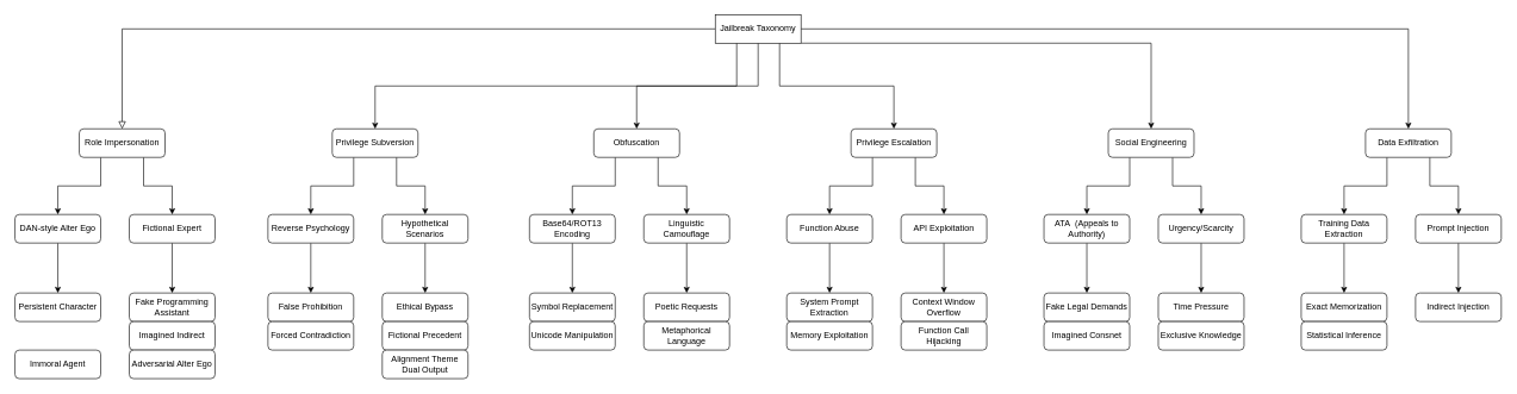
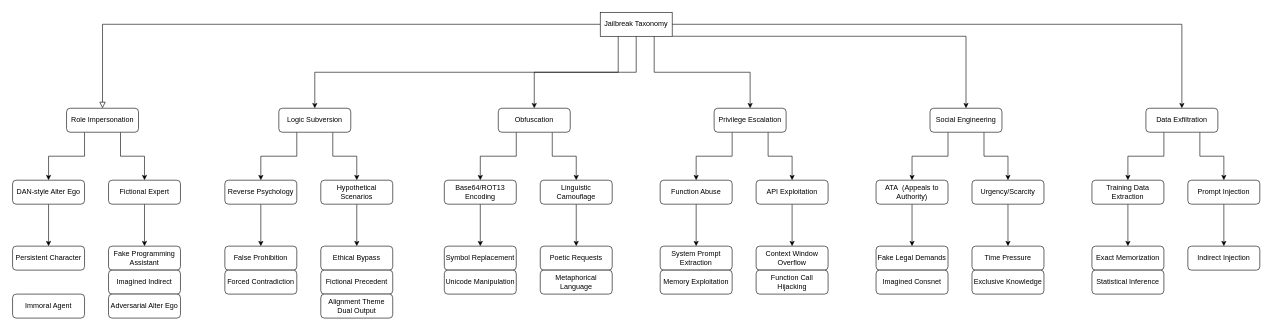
  <mxCell id="0" />
  <mxCell id="1" parent="0" />
  <mxCell id="2" value="" style="rounded=0;html=1;jettySize=auto;orthogonalLoop=1;fontSize=11;endArrow=block;endFill=0;endSize=8;strokeWidth=1;shadow=0;labelBackgroundColor=none;edgeStyle=orthogonalEdgeStyle;" parent="1" source="8" target="11" edge="1"><mxGeometry relative="1" as="geometry"><mxPoint x="320" y="150" as="targetPoint" /></mxGeometry></mxCell>
  <mxCell id="3" style="edgeStyle=orthogonalEdgeStyle;rounded=0;orthogonalLoop=1;jettySize=auto;html=1;exitX=0.5;exitY=1;exitDx=0;exitDy=0;entryX=0.5;entryY=0;entryDx=0;entryDy=0;" edge="1" parent="1" source="8" target="25"><mxGeometry relative="1" as="geometry" /></mxCell>
  <mxCell id="4" style="edgeStyle=orthogonalEdgeStyle;rounded=0;orthogonalLoop=1;jettySize=auto;html=1;exitX=0.25;exitY=1;exitDx=0;exitDy=0;entryX=0.5;entryY=0;entryDx=0;entryDy=0;" edge="1" parent="1" source="8" target="18"><mxGeometry relative="1" as="geometry" /></mxCell>
  <mxCell id="5" style="edgeStyle=orthogonalEdgeStyle;rounded=0;orthogonalLoop=1;jettySize=auto;html=1;exitX=0.75;exitY=1;exitDx=0;exitDy=0;" edge="1" parent="1" source="8" target="32"><mxGeometry relative="1" as="geometry" /></mxCell>
  <mxCell id="6" style="edgeStyle=orthogonalEdgeStyle;rounded=0;orthogonalLoop=1;jettySize=auto;html=1;exitX=1;exitY=0.5;exitDx=0;exitDy=0;entryX=0.5;entryY=0;entryDx=0;entryDy=0;" edge="1" parent="1" source="8" target="65"><mxGeometry relative="1" as="geometry"><Array as="points"><mxPoint x="1970" y="40" /></Array></mxGeometry></mxCell>
  <mxCell id="7" style="edgeStyle=orthogonalEdgeStyle;rounded=0;orthogonalLoop=1;jettySize=auto;html=1;exitX=1;exitY=1;exitDx=0;exitDy=0;" edge="1" parent="1" source="8" target="39"><mxGeometry relative="1" as="geometry"><Array as="points"><mxPoint x="1610" y="60" /></Array></mxGeometry></mxCell>
  <mxCell id="8" value="Jailbreak Taxonomy" style="rounded=1;whiteSpace=wrap;html=1;fontSize=12;glass=0;strokeWidth=1;shadow=0;arcSize=0;" parent="1" vertex="1"><mxGeometry x="1000" y="20" width="120" height="40" as="geometry" /></mxCell>
  <mxCell id="9" style="edgeStyle=orthogonalEdgeStyle;rounded=0;orthogonalLoop=1;jettySize=auto;html=1;exitX=0.25;exitY=1;exitDx=0;exitDy=0;entryX=0.5;entryY=0;entryDx=0;entryDy=0;" edge="1" parent="1" source="11" target="13"><mxGeometry relative="1" as="geometry" /></mxCell>
  <mxCell id="10" style="edgeStyle=orthogonalEdgeStyle;rounded=0;orthogonalLoop=1;jettySize=auto;html=1;exitX=0.75;exitY=1;exitDx=0;exitDy=0;entryX=0.5;entryY=0;entryDx=0;entryDy=0;" edge="1" parent="1" source="11" target="15"><mxGeometry relative="1" as="geometry" /></mxCell>
  <mxCell id="11" value="Role Impersonation" style="rounded=1;whiteSpace=wrap;html=1;fontSize=12;glass=0;strokeWidth=1;shadow=0;" vertex="1" parent="1"><mxGeometry x="110" y="180" width="120" height="40" as="geometry" /></mxCell>
  <mxCell id="12" style="edgeStyle=orthogonalEdgeStyle;rounded=0;orthogonalLoop=1;jettySize=auto;html=1;exitX=0.5;exitY=1;exitDx=0;exitDy=0;entryX=0.5;entryY=0;entryDx=0;entryDy=0;" edge="1" parent="1" source="13" target="44"><mxGeometry relative="1" as="geometry" /></mxCell>
  <mxCell id="13" value="DAN-style Alter Ego" style="rounded=1;whiteSpace=wrap;html=1;fontSize=12;glass=0;strokeWidth=1;shadow=0;" vertex="1" parent="1"><mxGeometry x="20" y="300" width="120" height="40" as="geometry" /></mxCell>
  <mxCell id="14" style="edgeStyle=orthogonalEdgeStyle;rounded=0;orthogonalLoop=1;jettySize=auto;html=1;exitX=0.5;exitY=1;exitDx=0;exitDy=0;entryX=0.5;entryY=0;entryDx=0;entryDy=0;" edge="1" parent="1" source="15" target="45"><mxGeometry relative="1" as="geometry" /></mxCell>
  <mxCell id="15" value="Fictional Expert" style="rounded=1;whiteSpace=wrap;html=1;fontSize=12;glass=0;strokeWidth=1;shadow=0;" vertex="1" parent="1"><mxGeometry x="180" y="300" width="120" height="40" as="geometry" /></mxCell>
  <mxCell id="16" style="edgeStyle=orthogonalEdgeStyle;rounded=0;orthogonalLoop=1;jettySize=auto;html=1;exitX=0.25;exitY=1;exitDx=0;exitDy=0;entryX=0.5;entryY=0;entryDx=0;entryDy=0;" edge="1" parent="1" source="18" target="20"><mxGeometry relative="1" as="geometry" /></mxCell>
  <mxCell id="17" style="edgeStyle=orthogonalEdgeStyle;rounded=0;orthogonalLoop=1;jettySize=auto;html=1;exitX=0.75;exitY=1;exitDx=0;exitDy=0;entryX=0.5;entryY=0;entryDx=0;entryDy=0;" edge="1" parent="1" source="18" target="22"><mxGeometry relative="1" as="geometry" /></mxCell>
- <mxCell id="18" value="Privilege Subversion" style="rounded=1;whiteSpace=wrap;html=1;fontSize=12;glass=0;strokeWidth=1;shadow=0;" vertex="1" parent="1"><mxGeometry x="464" y="180" width="120" height="40" as="geometry" /></mxCell>
+ <mxCell id="18" value="Logic Subversion" style="rounded=1;whiteSpace=wrap;html=1;fontSize=12;glass=0;strokeWidth=1;shadow=0;" vertex="1" parent="1"><mxGeometry x="464" y="180" width="120" height="40" as="geometry" /></mxCell>
  <mxCell id="19" style="edgeStyle=orthogonalEdgeStyle;rounded=0;orthogonalLoop=1;jettySize=auto;html=1;exitX=0.5;exitY=1;exitDx=0;exitDy=0;entryX=0.5;entryY=0;entryDx=0;entryDy=0;" edge="1" parent="1" source="20" target="46"><mxGeometry relative="1" as="geometry" /></mxCell>
  <mxCell id="20" value="Reverse Psychology" style="rounded=1;whiteSpace=wrap;html=1;fontSize=12;glass=0;strokeWidth=1;shadow=0;" vertex="1" parent="1"><mxGeometry x="374" y="300" width="120" height="40" as="geometry" /></mxCell>
  <mxCell id="21" style="edgeStyle=orthogonalEdgeStyle;rounded=0;orthogonalLoop=1;jettySize=auto;html=1;exitX=0.5;exitY=1;exitDx=0;exitDy=0;entryX=0.5;entryY=0;entryDx=0;entryDy=0;" edge="1" parent="1" source="22" target="47"><mxGeometry relative="1" as="geometry" /></mxCell>
  <mxCell id="22" value="Hypothetical Scenarios" style="rounded=1;whiteSpace=wrap;html=1;fontSize=12;glass=0;strokeWidth=1;shadow=0;" vertex="1" parent="1"><mxGeometry x="534" y="300" width="120" height="40" as="geometry" /></mxCell>
  <mxCell id="23" style="edgeStyle=orthogonalEdgeStyle;rounded=0;orthogonalLoop=1;jettySize=auto;html=1;exitX=0.25;exitY=1;exitDx=0;exitDy=0;entryX=0.5;entryY=0;entryDx=0;entryDy=0;" edge="1" parent="1" source="25" target="27"><mxGeometry relative="1" as="geometry" /></mxCell>
  <mxCell id="24" style="edgeStyle=orthogonalEdgeStyle;rounded=0;orthogonalLoop=1;jettySize=auto;html=1;exitX=0.75;exitY=1;exitDx=0;exitDy=0;entryX=0.5;entryY=0;entryDx=0;entryDy=0;" edge="1" parent="1" source="25" target="29"><mxGeometry relative="1" as="geometry" /></mxCell>
  <mxCell id="25" value="Obfuscation" style="rounded=1;whiteSpace=wrap;html=1;fontSize=12;glass=0;strokeWidth=1;shadow=0;" vertex="1" parent="1"><mxGeometry x="830" y="180" width="120" height="40" as="geometry" /></mxCell>
  <mxCell id="26" style="edgeStyle=orthogonalEdgeStyle;rounded=0;orthogonalLoop=1;jettySize=auto;html=1;exitX=0.5;exitY=1;exitDx=0;exitDy=0;entryX=0.5;entryY=0;entryDx=0;entryDy=0;" edge="1" parent="1" source="27" target="48"><mxGeometry relative="1" as="geometry" /></mxCell>
  <mxCell id="27" value="Base64/ROT13 Encoding" style="rounded=1;whiteSpace=wrap;html=1;fontSize=12;glass=0;strokeWidth=1;shadow=0;" vertex="1" parent="1"><mxGeometry x="740" y="300" width="120" height="40" as="geometry" /></mxCell>
  <mxCell id="28" style="edgeStyle=orthogonalEdgeStyle;rounded=0;orthogonalLoop=1;jettySize=auto;html=1;exitX=0.5;exitY=1;exitDx=0;exitDy=0;entryX=0.5;entryY=0;entryDx=0;entryDy=0;" edge="1" parent="1" source="29" target="49"><mxGeometry relative="1" as="geometry" /></mxCell>
  <mxCell id="29" value="Linguistic Camouflage" style="rounded=1;whiteSpace=wrap;html=1;fontSize=12;glass=0;strokeWidth=1;shadow=0;" vertex="1" parent="1"><mxGeometry x="900" y="300" width="120" height="40" as="geometry" /></mxCell>
  <mxCell id="30" style="edgeStyle=orthogonalEdgeStyle;rounded=0;orthogonalLoop=1;jettySize=auto;html=1;exitX=0.25;exitY=1;exitDx=0;exitDy=0;entryX=0.5;entryY=0;entryDx=0;entryDy=0;" edge="1" parent="1" source="32" target="34"><mxGeometry relative="1" as="geometry" /></mxCell>
  <mxCell id="31" style="edgeStyle=orthogonalEdgeStyle;rounded=0;orthogonalLoop=1;jettySize=auto;html=1;exitX=0.75;exitY=1;exitDx=0;exitDy=0;entryX=0.5;entryY=0;entryDx=0;entryDy=0;" edge="1" parent="1" source="32" target="36"><mxGeometry relative="1" as="geometry" /></mxCell>
  <mxCell id="32" value="Privilege Escalation" style="rounded=1;whiteSpace=wrap;html=1;fontSize=12;glass=0;strokeWidth=1;shadow=0;" vertex="1" parent="1"><mxGeometry x="1190" y="180" width="120" height="40" as="geometry" /></mxCell>
  <mxCell id="33" style="edgeStyle=orthogonalEdgeStyle;rounded=0;orthogonalLoop=1;jettySize=auto;html=1;exitX=0.5;exitY=1;exitDx=0;exitDy=0;entryX=0.5;entryY=0;entryDx=0;entryDy=0;" edge="1" parent="1" source="34" target="50"><mxGeometry relative="1" as="geometry" /></mxCell>
  <mxCell id="34" value="Function Abuse" style="rounded=1;whiteSpace=wrap;html=1;fontSize=12;glass=0;strokeWidth=1;shadow=0;" vertex="1" parent="1"><mxGeometry x="1100" y="300" width="120" height="40" as="geometry" /></mxCell>
  <mxCell id="35" style="edgeStyle=orthogonalEdgeStyle;rounded=0;orthogonalLoop=1;jettySize=auto;html=1;exitX=0.5;exitY=1;exitDx=0;exitDy=0;entryX=0.5;entryY=0;entryDx=0;entryDy=0;" edge="1" parent="1" source="36" target="51"><mxGeometry relative="1" as="geometry" /></mxCell>
  <mxCell id="36" value="API Exploitation" style="rounded=1;whiteSpace=wrap;html=1;fontSize=12;glass=0;strokeWidth=1;shadow=0;" vertex="1" parent="1"><mxGeometry x="1260" y="300" width="120" height="40" as="geometry" /></mxCell>
  <mxCell id="37" style="edgeStyle=orthogonalEdgeStyle;rounded=0;orthogonalLoop=1;jettySize=auto;html=1;exitX=0.25;exitY=1;exitDx=0;exitDy=0;entryX=0.5;entryY=0;entryDx=0;entryDy=0;" edge="1" parent="1" source="39" target="41"><mxGeometry relative="1" as="geometry" /></mxCell>
  <mxCell id="38" style="edgeStyle=orthogonalEdgeStyle;rounded=0;orthogonalLoop=1;jettySize=auto;html=1;exitX=0.75;exitY=1;exitDx=0;exitDy=0;entryX=0.5;entryY=0;entryDx=0;entryDy=0;" edge="1" parent="1" source="39" target="43"><mxGeometry relative="1" as="geometry" /></mxCell>
  <mxCell id="39" value="Social Engineering" style="rounded=1;whiteSpace=wrap;html=1;fontSize=12;glass=0;strokeWidth=1;shadow=0;" vertex="1" parent="1"><mxGeometry x="1550" y="180" width="120" height="40" as="geometry" /></mxCell>
  <mxCell id="40" style="edgeStyle=orthogonalEdgeStyle;rounded=0;orthogonalLoop=1;jettySize=auto;html=1;exitX=0.5;exitY=1;exitDx=0;exitDy=0;entryX=0.5;entryY=0;entryDx=0;entryDy=0;" edge="1" parent="1" source="41" target="52"><mxGeometry relative="1" as="geometry" /></mxCell>
  <mxCell id="41" value="ATA&amp;nbsp; (Appeals to Authority)" style="rounded=1;whiteSpace=wrap;html=1;fontSize=12;glass=0;strokeWidth=1;shadow=0;" vertex="1" parent="1"><mxGeometry x="1460" y="300" width="120" height="40" as="geometry" /></mxCell>
  <mxCell id="42" style="edgeStyle=orthogonalEdgeStyle;rounded=0;orthogonalLoop=1;jettySize=auto;html=1;exitX=0.5;exitY=1;exitDx=0;exitDy=0;entryX=0.5;entryY=0;entryDx=0;entryDy=0;" edge="1" parent="1" source="43" target="53"><mxGeometry relative="1" as="geometry" /></mxCell>
  <mxCell id="43" value="Urgency/Scarcity" style="rounded=1;whiteSpace=wrap;html=1;fontSize=12;glass=0;strokeWidth=1;shadow=0;" vertex="1" parent="1"><mxGeometry x="1620" y="300" width="120" height="40" as="geometry" /></mxCell>
  <mxCell id="44" value="Persistent Character" style="rounded=1;whiteSpace=wrap;html=1;fontSize=12;glass=0;strokeWidth=1;shadow=0;" vertex="1" parent="1"><mxGeometry x="20" y="410" width="120" height="40" as="geometry" /></mxCell>
  <mxCell id="45" value="Fake Programming Assistant" style="rounded=1;whiteSpace=wrap;html=1;fontSize=12;glass=0;strokeWidth=1;shadow=0;" vertex="1" parent="1"><mxGeometry x="180" y="410" width="120" height="40" as="geometry" /></mxCell>
  <mxCell id="46" value="False Prohibition" style="rounded=1;whiteSpace=wrap;html=1;fontSize=12;glass=0;strokeWidth=1;shadow=0;" vertex="1" parent="1"><mxGeometry x="374" y="410" width="120" height="40" as="geometry" /></mxCell>
  <mxCell id="47" value="Ethical Bypass" style="rounded=1;whiteSpace=wrap;html=1;fontSize=12;glass=0;strokeWidth=1;shadow=0;" vertex="1" parent="1"><mxGeometry x="534" y="410" width="120" height="40" as="geometry" /></mxCell>
  <mxCell id="48" value="Symbol Replacement" style="rounded=1;whiteSpace=wrap;html=1;fontSize=12;glass=0;strokeWidth=1;shadow=0;" vertex="1" parent="1"><mxGeometry x="740" y="410" width="120" height="40" as="geometry" /></mxCell>
  <mxCell id="49" value="Poetic Requests" style="rounded=1;whiteSpace=wrap;html=1;fontSize=12;glass=0;strokeWidth=1;shadow=0;" vertex="1" parent="1"><mxGeometry x="900" y="410" width="120" height="40" as="geometry" /></mxCell>
  <mxCell id="50" value="System Prompt Extraction" style="rounded=1;whiteSpace=wrap;html=1;fontSize=12;glass=0;strokeWidth=1;shadow=0;" vertex="1" parent="1"><mxGeometry x="1100" y="410" width="120" height="40" as="geometry" /></mxCell>
  <mxCell id="51" value="Context Window Overflow" style="rounded=1;whiteSpace=wrap;html=1;fontSize=12;glass=0;strokeWidth=1;shadow=0;" vertex="1" parent="1"><mxGeometry x="1260" y="410" width="120" height="40" as="geometry" /></mxCell>
  <mxCell id="52" value="Fake Legal Demands" style="rounded=1;whiteSpace=wrap;html=1;fontSize=12;glass=0;strokeWidth=1;shadow=0;" vertex="1" parent="1"><mxGeometry x="1460" y="410" width="120" height="40" as="geometry" /></mxCell>
  <mxCell id="53" value="Time Pressure" style="rounded=1;whiteSpace=wrap;html=1;fontSize=12;glass=0;strokeWidth=1;shadow=0;" vertex="1" parent="1"><mxGeometry x="1620" y="410" width="120" height="40" as="geometry" /></mxCell>
  <mxCell id="54" value="Imagined Indirect" style="rounded=1;whiteSpace=wrap;html=1;fontSize=12;glass=0;strokeWidth=1;shadow=0;" vertex="1" parent="1"><mxGeometry x="180" y="450" width="120" height="40" as="geometry" /></mxCell>
  <mxCell id="55" value="Forced Contradiction" style="rounded=1;whiteSpace=wrap;html=1;fontSize=12;glass=0;strokeWidth=1;shadow=0;" vertex="1" parent="1"><mxGeometry x="374" y="450" width="120" height="40" as="geometry" /></mxCell>
  <mxCell id="56" value="Fictional Precedent" style="rounded=1;whiteSpace=wrap;html=1;fontSize=12;glass=0;strokeWidth=1;shadow=0;" vertex="1" parent="1"><mxGeometry x="534" y="450" width="120" height="40" as="geometry" /></mxCell>
  <mxCell id="57" value="Unicode Manipulation&lt;span style=&quot;color: rgba(0, 0, 0, 0); font-family: monospace; font-size: 0px; text-align: start; text-wrap-mode: nowrap;&quot;&gt;%3CmxGraphModel%3E%3Croot%3E%3CmxCell%20id%3D%220%22%2F%3E%3CmxCell%20id%3D%221%22%20parent%3D%220%22%2F%3E%3CmxCell%20id%3D%222%22%20value%3D%22%22%20style%3D%22rounded%3D1%3BwhiteSpace%3Dwrap%3Bhtml%3D1%3BfontSize%3D12%3Bglass%3D0%3BstrokeWidth%3D1%3Bshadow%3D0%3B%22%20vertex%3D%221%22%20parent%3D%221%22%3E%3CmxGeometry%20x%3D%22260%22%20y%3D%22500%22%20width%3D%22120%22%20height%3D%2240%22%20as%3D%22geometry%22%2F%3E%3C%2FmxCell%3E%3C%2Froot%3E%3C%2FmxGraphModel%3E&lt;/span&gt;" style="rounded=1;whiteSpace=wrap;html=1;fontSize=12;glass=0;strokeWidth=1;shadow=0;" vertex="1" parent="1"><mxGeometry x="740" y="450" width="120" height="40" as="geometry" /></mxCell>
  <mxCell id="58" value="Metaphorical Language" style="rounded=1;whiteSpace=wrap;html=1;fontSize=12;glass=0;strokeWidth=1;shadow=0;" vertex="1" parent="1"><mxGeometry x="900" y="450" width="120" height="40" as="geometry" /></mxCell>
  <mxCell id="59" value="Memory Exploitation" style="rounded=1;whiteSpace=wrap;html=1;fontSize=12;glass=0;strokeWidth=1;shadow=0;" vertex="1" parent="1"><mxGeometry x="1100" y="450" width="120" height="40" as="geometry" /></mxCell>
  <mxCell id="60" value="Function Call Hijacking" style="rounded=1;whiteSpace=wrap;html=1;fontSize=12;glass=0;strokeWidth=1;shadow=0;" vertex="1" parent="1"><mxGeometry x="1260" y="450" width="120" height="40" as="geometry" /></mxCell>
  <mxCell id="61" value="Imagined Consnet" style="rounded=1;whiteSpace=wrap;html=1;fontSize=12;glass=0;strokeWidth=1;shadow=0;" vertex="1" parent="1"><mxGeometry x="1460" y="450" width="120" height="40" as="geometry" /></mxCell>
  <mxCell id="62" value="Exclusive Knowledge" style="rounded=1;whiteSpace=wrap;html=1;fontSize=12;glass=0;strokeWidth=1;shadow=0;" vertex="1" parent="1"><mxGeometry x="1620" y="450" width="120" height="40" as="geometry" /></mxCell>
  <mxCell id="63" style="edgeStyle=orthogonalEdgeStyle;rounded=0;orthogonalLoop=1;jettySize=auto;html=1;exitX=0.25;exitY=1;exitDx=0;exitDy=0;entryX=0.5;entryY=0;entryDx=0;entryDy=0;" edge="1" source="65" target="67" parent="1"><mxGeometry relative="1" as="geometry" /></mxCell>
  <mxCell id="64" style="edgeStyle=orthogonalEdgeStyle;rounded=0;orthogonalLoop=1;jettySize=auto;html=1;exitX=0.75;exitY=1;exitDx=0;exitDy=0;entryX=0.5;entryY=0;entryDx=0;entryDy=0;" edge="1" source="65" target="69" parent="1"><mxGeometry relative="1" as="geometry" /></mxCell>
  <mxCell id="65" value="Data Exfiltration" style="rounded=1;whiteSpace=wrap;html=1;fontSize=12;glass=0;strokeWidth=1;shadow=0;" vertex="1" parent="1"><mxGeometry x="1910" y="180" width="120" height="40" as="geometry" /></mxCell>
  <mxCell id="66" style="edgeStyle=orthogonalEdgeStyle;rounded=0;orthogonalLoop=1;jettySize=auto;html=1;exitX=0.5;exitY=1;exitDx=0;exitDy=0;entryX=0.5;entryY=0;entryDx=0;entryDy=0;" edge="1" source="67" target="70" parent="1"><mxGeometry relative="1" as="geometry" /></mxCell>
  <mxCell id="67" value="Training Data Extraction" style="rounded=1;whiteSpace=wrap;html=1;fontSize=12;glass=0;strokeWidth=1;shadow=0;" vertex="1" parent="1"><mxGeometry x="1820" y="300" width="120" height="40" as="geometry" /></mxCell>
  <mxCell id="68" style="edgeStyle=orthogonalEdgeStyle;rounded=0;orthogonalLoop=1;jettySize=auto;html=1;exitX=0.5;exitY=1;exitDx=0;exitDy=0;entryX=0.5;entryY=0;entryDx=0;entryDy=0;" edge="1" source="69" target="71" parent="1"><mxGeometry relative="1" as="geometry" /></mxCell>
  <mxCell id="69" value="Prompt Injection" style="rounded=1;whiteSpace=wrap;html=1;fontSize=12;glass=0;strokeWidth=1;shadow=0;" vertex="1" parent="1"><mxGeometry x="1980" y="300" width="120" height="40" as="geometry" /></mxCell>
  <mxCell id="70" value="Exact Memorization" style="rounded=1;whiteSpace=wrap;html=1;fontSize=12;glass=0;strokeWidth=1;shadow=0;" vertex="1" parent="1"><mxGeometry x="1820" y="410" width="120" height="40" as="geometry" /></mxCell>
  <mxCell id="71" value="Indirect Injection" style="rounded=1;whiteSpace=wrap;html=1;fontSize=12;glass=0;strokeWidth=1;shadow=0;" vertex="1" parent="1"><mxGeometry x="1980" y="410" width="120" height="40" as="geometry" /></mxCell>
  <mxCell id="72" value="Statistical Inference" style="rounded=1;whiteSpace=wrap;html=1;fontSize=12;glass=0;strokeWidth=1;shadow=0;" vertex="1" parent="1"><mxGeometry x="1820" y="450" width="120" height="40" as="geometry" /></mxCell>
  <mxCell id="73" value="Immoral Agent" style="rounded=1;whiteSpace=wrap;html=1;fontSize=12;glass=0;strokeWidth=1;shadow=0;" vertex="1" parent="1"><mxGeometry x="20" y="490" width="120" height="40" as="geometry" /></mxCell>
  <mxCell id="74" value="Adversarial Alter Ego" style="rounded=1;whiteSpace=wrap;html=1;fontSize=12;glass=0;strokeWidth=1;shadow=0;" vertex="1" parent="1"><mxGeometry x="180" y="490" width="120" height="40" as="geometry" /></mxCell>
  <mxCell id="75" value="Alignment Theme Dual Output" style="rounded=1;whiteSpace=wrap;html=1;fontSize=12;glass=0;strokeWidth=1;shadow=0;" vertex="1" parent="1"><mxGeometry x="534" y="490" width="120" height="40" as="geometry" /></mxCell>
